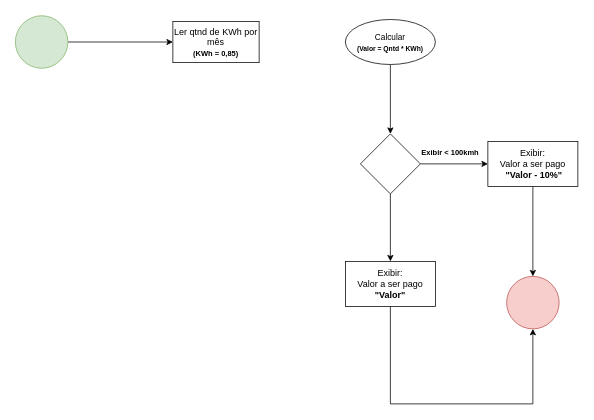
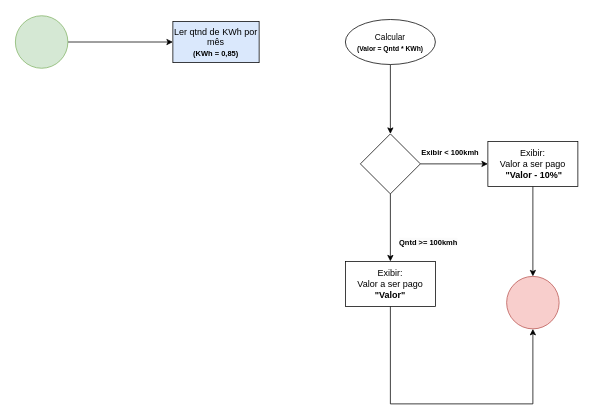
  <mxCell id="0" />
  <mxCell id="1" parent="0" />
  <mxCell id="2" value="" style="edgeStyle=orthogonalEdgeStyle;rounded=0;orthogonalLoop=1;jettySize=auto;html=1;" parent="1" source="3" target="4" edge="1"><mxGeometry relative="1" as="geometry" /></mxCell>
  <mxCell id="3" value="" style="ellipse;whiteSpace=wrap;html=1;aspect=fixed;fillColor=#d5e8d4;strokeColor=#82b366;" parent="1" vertex="1"><mxGeometry x="20" y="20.5" width="70" height="70" as="geometry" /></mxCell>
- <mxCell id="4" value="Ler qtnd de KWh por mês&lt;br&gt;&lt;b&gt;&lt;font style=&quot;font-size: 10px;&quot;&gt;(KWh = 0,85)&lt;/font&gt;&lt;/b&gt;" style="whiteSpace=wrap;html=1;" parent="1" vertex="1"><mxGeometry x="230" y="28" width="115" height="55" as="geometry" /></mxCell>
+ <mxCell id="4" value="Ler qtnd de KWh por mês&lt;br&gt;&lt;b&gt;&lt;font style=&quot;font-size: 10px;&quot;&gt;(KWh = 0,85)&lt;/font&gt;&lt;/b&gt;" style="whiteSpace=wrap;html=1;fillColor=#dae8fc;" parent="1" vertex="1"><mxGeometry x="230" y="28" width="115" height="55" as="geometry" /></mxCell>
  <mxCell id="5" value="" style="edgeStyle=orthogonalEdgeStyle;rounded=0;orthogonalLoop=1;jettySize=auto;html=1;" parent="1" source="6" target="9" edge="1"><mxGeometry relative="1" as="geometry" /></mxCell>
  <mxCell id="6" value="&lt;font style=&quot;font-size: 11px;&quot;&gt;Calcular&lt;/font&gt;&lt;br&gt;&lt;b&gt;&lt;font style=&quot;font-size: 9px;&quot;&gt;(Valor = Qntd * KWh)&lt;/font&gt;&lt;/b&gt;" style="ellipse;whiteSpace=wrap;html=1;" parent="1" vertex="1"><mxGeometry x="460" y="25.5" width="120" height="60" as="geometry" /></mxCell>
  <mxCell id="7" value="" style="edgeStyle=orthogonalEdgeStyle;rounded=0;orthogonalLoop=1;jettySize=auto;html=1;" parent="1" source="9" target="11" edge="1"><mxGeometry relative="1" as="geometry" /></mxCell>
  <mxCell id="8" value="" style="edgeStyle=orthogonalEdgeStyle;rounded=0;orthogonalLoop=1;jettySize=auto;html=1;" parent="1" source="9" target="13" edge="1"><mxGeometry relative="1" as="geometry" /></mxCell>
  <mxCell id="9" value="" style="rhombus;whiteSpace=wrap;html=1;" parent="1" vertex="1"><mxGeometry x="480" y="178" width="80" height="80" as="geometry" /></mxCell>
  <mxCell id="10" style="edgeStyle=orthogonalEdgeStyle;rounded=0;orthogonalLoop=1;jettySize=auto;html=1;exitX=0.5;exitY=1;exitDx=0;exitDy=0;entryX=0.5;entryY=0;entryDx=0;entryDy=0;" parent="1" source="11" target="16" edge="1"><mxGeometry relative="1" as="geometry" /></mxCell>
  <mxCell id="11" value="Exibir:&lt;br style=&quot;border-color: var(--border-color);&quot;&gt;Valor a ser pago&lt;br&gt;&amp;nbsp;&lt;b style=&quot;border-color: var(--border-color);&quot;&gt;&quot;Valor - 10%&quot;&lt;/b&gt;" style="whiteSpace=wrap;html=1;" parent="1" vertex="1"><mxGeometry x="650" y="188" width="120" height="60" as="geometry" /></mxCell>
  <mxCell id="12" style="edgeStyle=orthogonalEdgeStyle;rounded=0;orthogonalLoop=1;jettySize=auto;html=1;exitX=0.5;exitY=1;exitDx=0;exitDy=0;entryX=0.5;entryY=1;entryDx=0;entryDy=0;" parent="1" source="13" target="16" edge="1"><mxGeometry relative="1" as="geometry"><Array as="points"><mxPoint x="520" y="538" /><mxPoint x="710" y="538" /></Array></mxGeometry></mxCell>
  <mxCell id="13" value="Exibir:&lt;br&gt;Valor a ser pago &lt;b&gt;&quot;Valor&quot;&lt;/b&gt;" style="whiteSpace=wrap;html=1;" parent="1" vertex="1"><mxGeometry x="460" y="348" width="120" height="60" as="geometry" /></mxCell>
  <mxCell id="14" value="&lt;b style=&quot;font-size: 10px;&quot;&gt;Exibir &amp;lt; 100kmh&lt;/b&gt;" style="text;html=1;strokeColor=none;fillColor=none;align=center;verticalAlign=middle;whiteSpace=wrap;rounded=0;fontSize=10;" parent="1" vertex="1"><mxGeometry x="560" y="188" width="80" height="30" as="geometry" /></mxCell>
+ <mxCell id="15" value="&lt;b style=&quot;border-color: var(--border-color); color: rgb(0, 0, 0); font-family: Helvetica; font-size: 10px; font-style: normal; font-variant-ligatures: normal; font-variant-caps: normal; letter-spacing: normal; orphans: 2; text-align: center; text-indent: 0px; text-transform: none; widows: 2; word-spacing: 0px; -webkit-text-stroke-width: 0px; background-color: rgb(251, 251, 251); text-decoration-thickness: initial; text-decoration-style: initial; text-decoration-color: initial;&quot;&gt;Qntd &amp;gt;= 100kmh&lt;/b&gt;" style="text;whiteSpace=wrap;html=1;" parent="1" vertex="1"><mxGeometry x="530" y="308" width="110" height="40" as="geometry" /></mxCell>
  <mxCell id="16" value="" style="ellipse;whiteSpace=wrap;html=1;aspect=fixed;fillColor=#f8cecc;strokeColor=#b85450;" parent="1" vertex="1"><mxGeometry x="675" y="368" width="70" height="70" as="geometry" /></mxCell>
